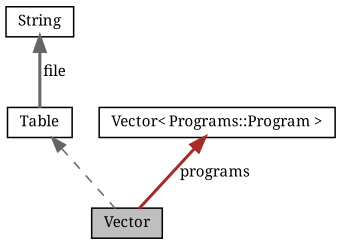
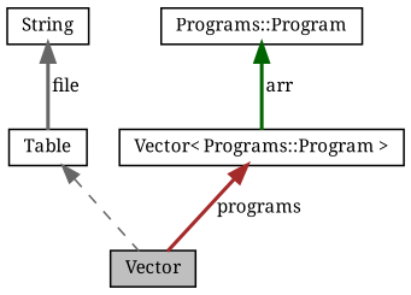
  digraph {
    fontname="Noto Serif"
    node [color=black fillcolor=white fontname="Noto Serif" fontsize=10 shape=record style=filled]
    edge [color=gray40 dir=back fontname="Noto Serif" fontsize=10 labelfontname=Helvetica labelfontsize=10 style=bold]
    n1 [fillcolor=grey75 fontcolor=black height=0.2 label=Vector width=0.4]
    n2 [height=0.2 label=Table width=0.4]
    n3 [height=0.2 label=String width=0.4]
+   n4 [height=0.2 label="Programs::Program" width=0.4]
    n5 [height=0.2 label="Vector\< Programs::Program \>" width=0.4]
    n2 -> n1 [style=dashed]
    n3 -> n2 [label=" file"]
+   n4 -> n5 [color=darkgreen label=" arr"]
    n5 -> n1 [color=brown label=" programs"]
  }
